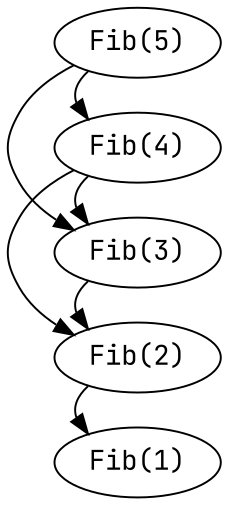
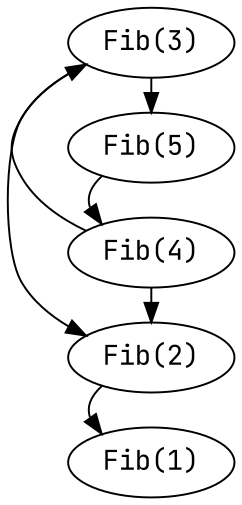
  digraph {
    fontname="JetBrains Mono"
    rankdir=LR
    node [fontname="JetBrains Mono"]
    edge [fontname="JetBrains Mono"]
    n1 [label="Fib(5)"]
    n2 [label="Fib(4)"]
    n3 [label="Fib(3)"]
    n4 [label="Fib(2)"]
    n5 [label="Fib(1)"]
    subgraph sub_1 {
      rank=same
      n1
      n2
      n3
      n4
      n5
    }
    n1 -> n2 [style=invis]
    n1 -> n2
-   n1 -> n3
+   n3 -> n1
    n2 -> n3 [style=invis]
    n2 -> n3
    n2 -> n4
    n3 -> n4 [style=invis]
    n3 -> n4
    n4 -> n5 [style=invis]
    n4 -> n5
  }
